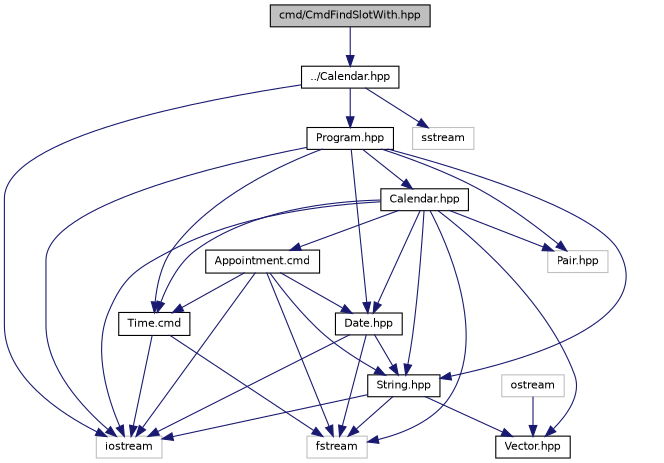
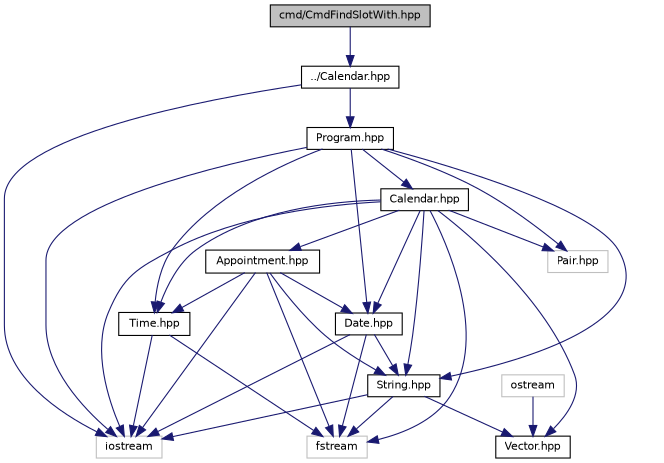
  digraph {
    fontname="DejaVu Sans"
    node [color=black fillcolor=white fontname="DejaVu Sans" fontsize=10 shape=record style=filled]
    edge [color=midnightblue fontname="DejaVu Sans" fontsize=10 labelfontname=Helvetica labelfontsize=10 style=solid]
    n1 [fillcolor=grey75 fontcolor=black height=0.2 label="cmd/CmdFindSlotWith.hpp" width=0.4]
    n2 [height=0.2 label="../Calendar.hpp" width=0.4]
    n3 [color=grey75 height=0.2 label=iostream width=0.4]
-   n4 [color=grey75 height=0.2 label=sstream width=0.4]
    n5 [height=0.2 label="Program.hpp" width=0.4]
    n6 [height=0.2 label="Calendar.hpp" width=0.4]
    n7 [height=0.2 label="Date.hpp" width=0.4]
    n8 [height=0.2 label="String.hpp" width=0.4]
-   n9 [height=0.2 label="Time.cmd" width=0.4]
+   n9 [height=0.2 label="Time.hpp" width=0.4]
    n10 [color=grey75 height=0.2 label="Pair.hpp" width=0.4]
    n11 [color=grey75 height=0.2 label=fstream width=0.4]
-   n12 [height=0.2 label="Appointment.cmd" width=0.4]
+   n12 [height=0.2 label="Appointment.hpp" width=0.4]
    n13 [height=0.2 label="Vector.hpp" width=0.4]
    n14 [color=grey75 height=0.2 label=ostream width=0.4]
    n1 -> n2
    n2 -> n3
-   n2 -> n4
    n2 -> n5
    n5 -> n3
    n5 -> n6
    n5 -> n7
    n5 -> n8
    n5 -> n9
    n5 -> n10
    n6 -> n3
    n6 -> n7
    n6 -> n8
    n6 -> n9
    n6 -> n10
    n6 -> n11
    n6 -> n12
    n6 -> n13
    n7 -> n3
    n7 -> n8
    n7 -> n11
    n8 -> n3
    n8 -> n11
    n8 -> n13
    n9 -> n3
    n9 -> n11
    n12 -> n3
    n12 -> n7
    n12 -> n8
    n12 -> n9
    n12 -> n11
    n14 -> n13
  }
